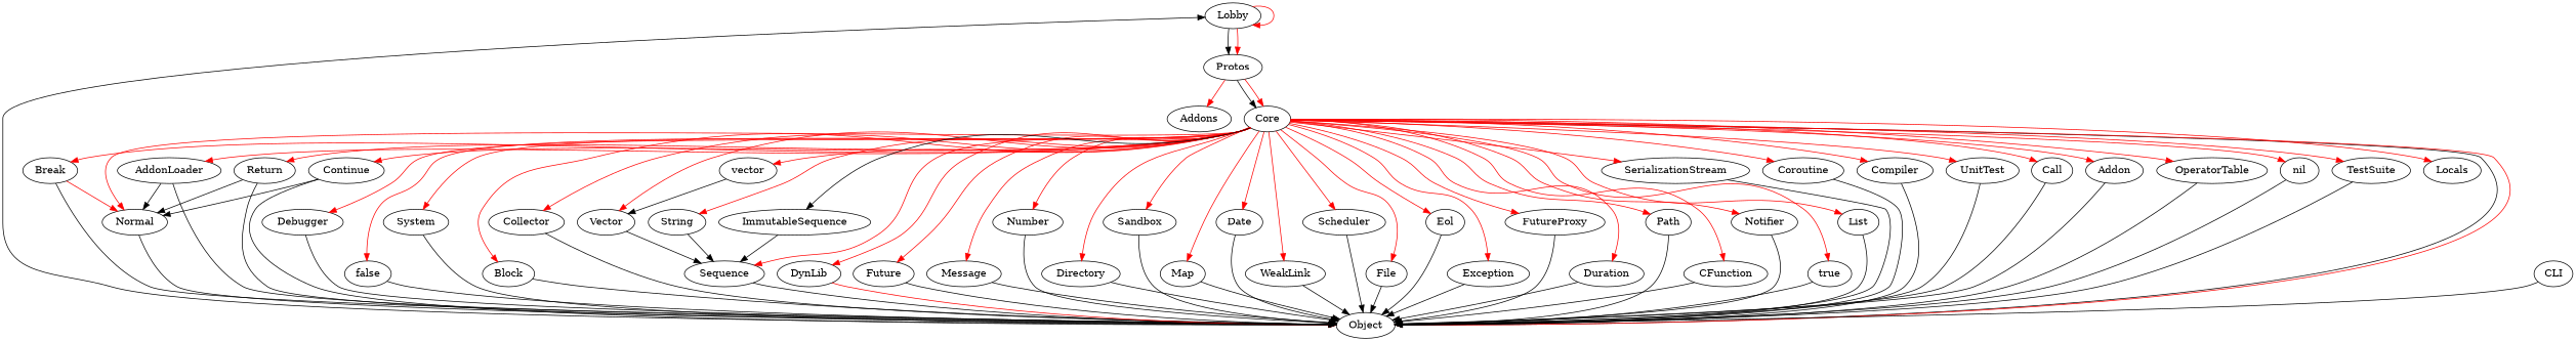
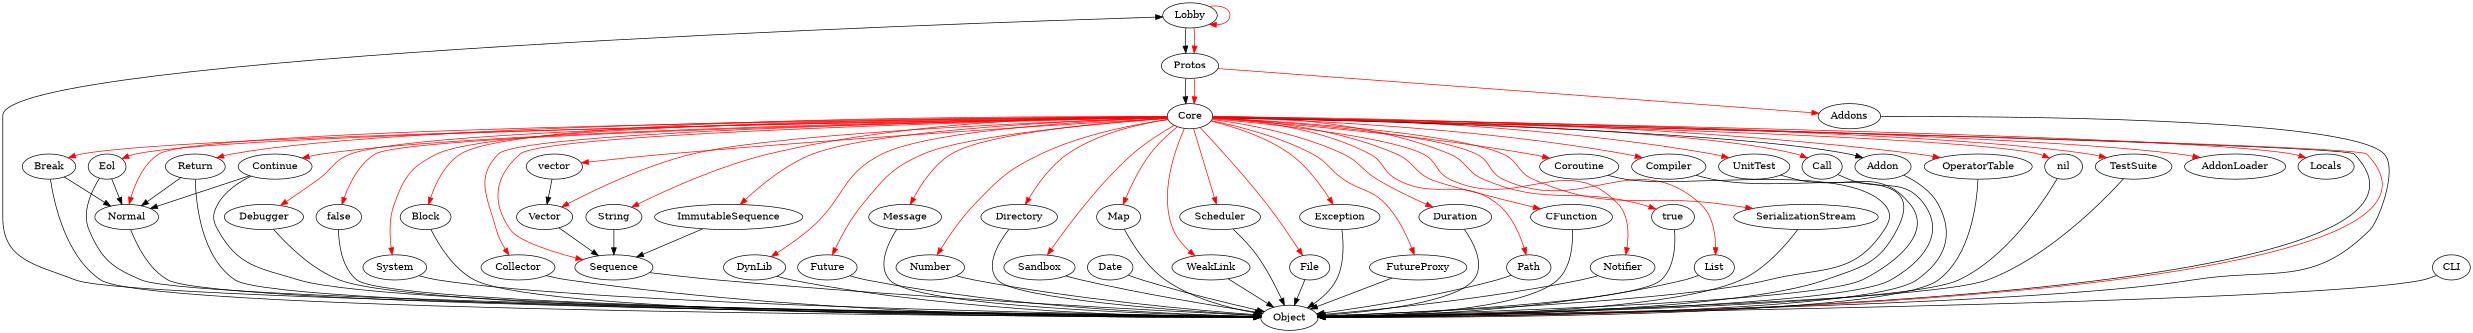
  digraph {
    Lobby
    Protos
    Core
    Addons
    Object
    Break
    Normal
    Debugger
    false
    AddonLoader
    System
    Block
    Collector
    vector
    Vector
    Sequence
    DynLib
    Future
    Message
    Number
    Directory
    Sandbox
    Map
    Date
    WeakLink
    Scheduler
    File
    Eol
    Return
    Continue
    Exception
    FutureProxy
    Duration
    String
    Path
    CFunction
    Notifier
    true
    List
    SerializationStream
    Coroutine
    Locals
    Compiler
    UnitTest
    Call
    Addon
    ImmutableSequence
    OperatorTable
    nil
    TestSuite
    CLI
    Lobby -> Lobby [arrowsize=1 color=red]
    Lobby -> Protos
    Lobby -> Protos [arrowsize=1 color=red]
    Protos -> Core
    Protos -> Core [arrowsize=1 color=red]
    Protos -> Addons [arrowsize=1 color=red]
    Core -> Object
    Core -> Object [arrowsize=1 color=red]
    Core -> Break [arrowsize=1 color=red]
    Core -> Normal [arrowsize=1 color=red]
    Core -> Debugger [arrowsize=1 color=red]
    Core -> false [arrowsize=1 color=red]
    Core -> AddonLoader [arrowsize=1 color=red]
    Core -> System [arrowsize=1 color=red]
    Core -> Block [arrowsize=1 color=red]
    Core -> Collector [arrowsize=1 color=red]
    Core -> vector [arrowsize=1 color=red]
    Core -> Vector [arrowsize=1 color=red]
    Core -> Sequence [arrowsize=1 color=red]
    Core -> DynLib [arrowsize=1 color=red]
    Core -> Future [arrowsize=1 color=red]
    Core -> Message [arrowsize=1 color=red]
    Core -> Number [arrowsize=1 color=red]
    Core -> Directory [arrowsize=1 color=red]
    Core -> Sandbox [arrowsize=1 color=red]
    Core -> Map [arrowsize=1 color=red]
-   Core -> Date [arrowsize=1 color=red]
    Core -> WeakLink [arrowsize=1 color=red]
    Core -> Scheduler [arrowsize=1 color=red]
    Core -> File [arrowsize=1 color=red]
    Core -> Eol [arrowsize=1 color=red]
    Core -> Return [arrowsize=1 color=red]
    Core -> Continue [arrowsize=1 color=red]
    Core -> Exception [arrowsize=1 color=red]
    Core -> FutureProxy [arrowsize=1 color=red]
    Core -> Duration [arrowsize=1 color=red]
    Core -> String [arrowsize=1 color=red]
    Core -> Path [arrowsize=1 color=red]
    Core -> CFunction [arrowsize=1 color=red]
    Core -> Notifier [arrowsize=1 color=red]
    Core -> true [arrowsize=1 color=red]
    Core -> List [arrowsize=1 color=red]
    Core -> SerializationStream [arrowsize=1 color=red]
    Core -> Coroutine [arrowsize=1 color=red]
    Core -> Locals [arrowsize=1 color=red]
    Core -> Compiler [arrowsize=1 color=red]
    Core -> UnitTest [arrowsize=1 color=red]
    Core -> Call [arrowsize=1 color=red]
-   Core -> Addon [arrowsize=1 color=red]
-   Core -> ImmutableSequence [arrowsize=1 color=black]
+   Core -> Addon [arrowsize=1 color=black]
+   Core -> ImmutableSequence [arrowsize=1 color=red]
    Core -> OperatorTable [arrowsize=1 color=red]
    Core -> nil [arrowsize=1 color=red]
    Core -> TestSuite [arrowsize=1 color=red]
    Object -> Lobby
    Break -> Object
-   Break -> Normal [color=red]
+   Break -> Normal
    Normal -> Object
    Debugger -> Object
    false -> Object
-   AddonLoader -> Object
+   Addons -> Object
    System -> Object
    Block -> Object
    Collector -> Object
    vector -> Vector
    Vector -> Sequence
    Sequence -> Object
-   DynLib -> Object [color=red]
+   DynLib -> Object
    Future -> Object
    Message -> Object
    Number -> Object
    Directory -> Object
    Sandbox -> Object
    Map -> Object
    Date -> Object
    WeakLink -> Object
    Scheduler -> Object
    File -> Object
    Eol -> Object
-   AddonLoader -> Normal
+   Eol -> Normal
    Return -> Object
    Return -> Normal
    Continue -> Object
    Continue -> Normal
    Exception -> Object
    FutureProxy -> Object
    Duration -> Object
    String -> Sequence
    Path -> Object
    CFunction -> Object
    Notifier -> Object
    true -> Object
    List -> Object
    SerializationStream -> Object
    Coroutine -> Object
    Compiler -> Object
    UnitTest -> Object
    Call -> Object
    Addon -> Object
    ImmutableSequence -> Sequence
    OperatorTable -> Object
    nil -> Object
    TestSuite -> Object
    CLI -> Object
  }
